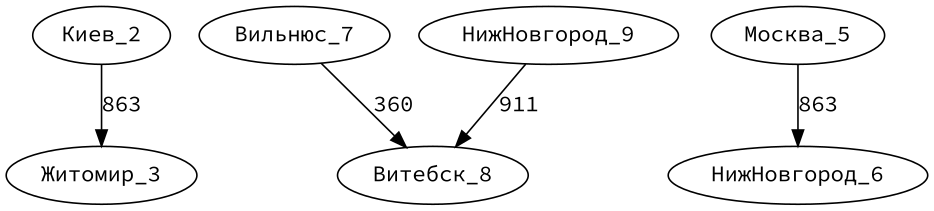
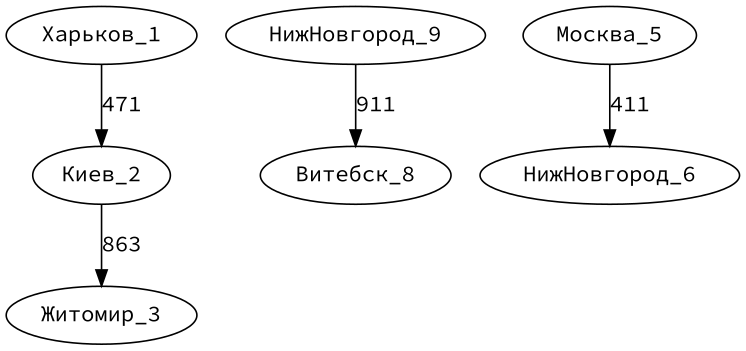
  digraph {
    fontname="Source Code Pro"
    node [fontname="Source Code Pro"]
    edge [fontname="Source Code Pro"]
+   "Харьков_1"
    "Киев_2"
    "Житомир_3"
-   "Вильнюс_7"
    "Витебск_8"
    "Москва_5"
    "НижНовгород_6"
    "НижНовгород_9"
+   "Харьков_1" -> "Киев_2" [label=471]
    "Киев_2" -> "Житомир_3" [label=863]
-   "Вильнюс_7" -> "Витебск_8" [label=360]
-   "Москва_5" -> "НижНовгород_6" [label=863]
+   "Москва_5" -> "НижНовгород_6" [label=411]
    "НижНовгород_9" -> "Витебск_8" [label=911]
  }
